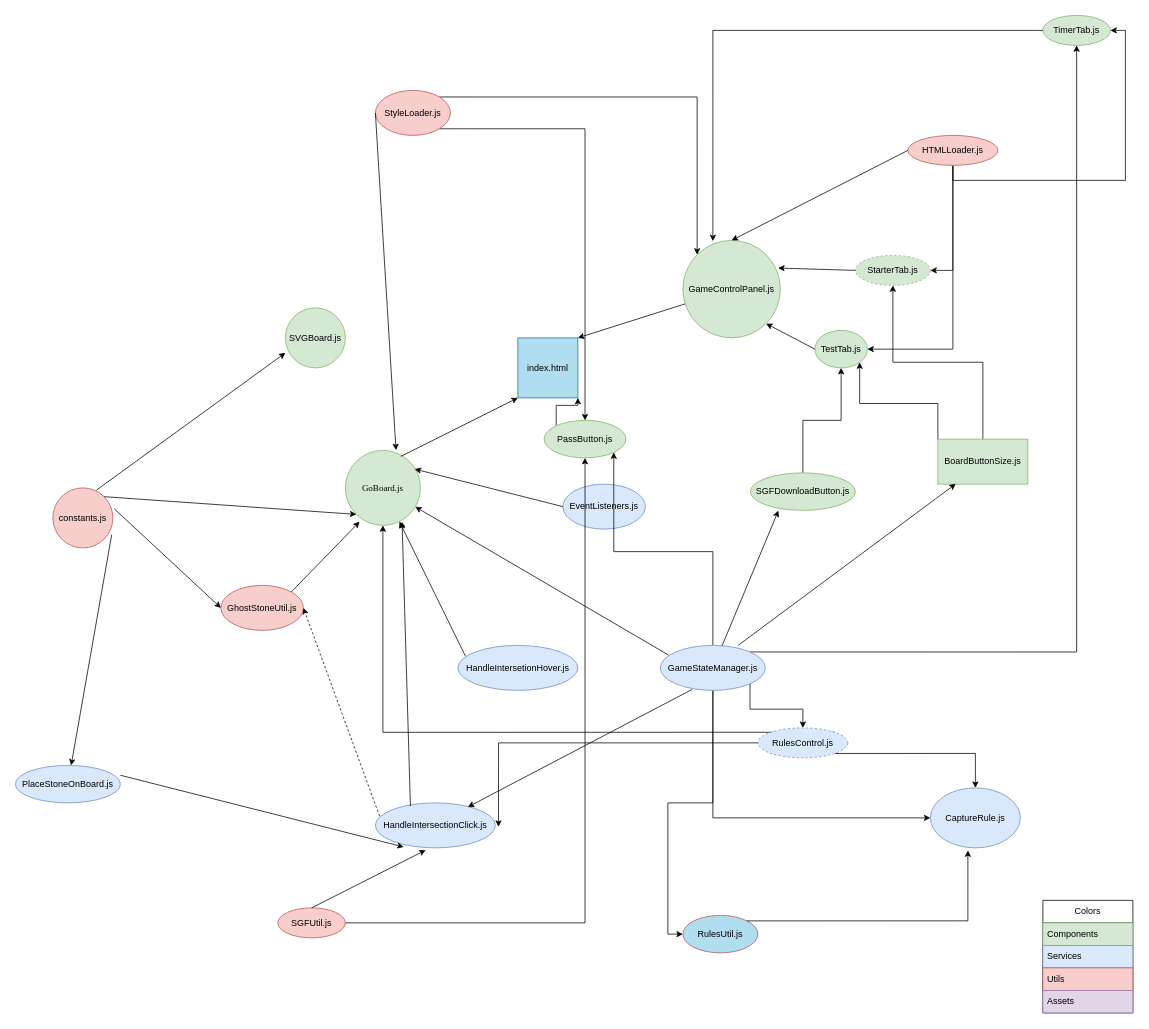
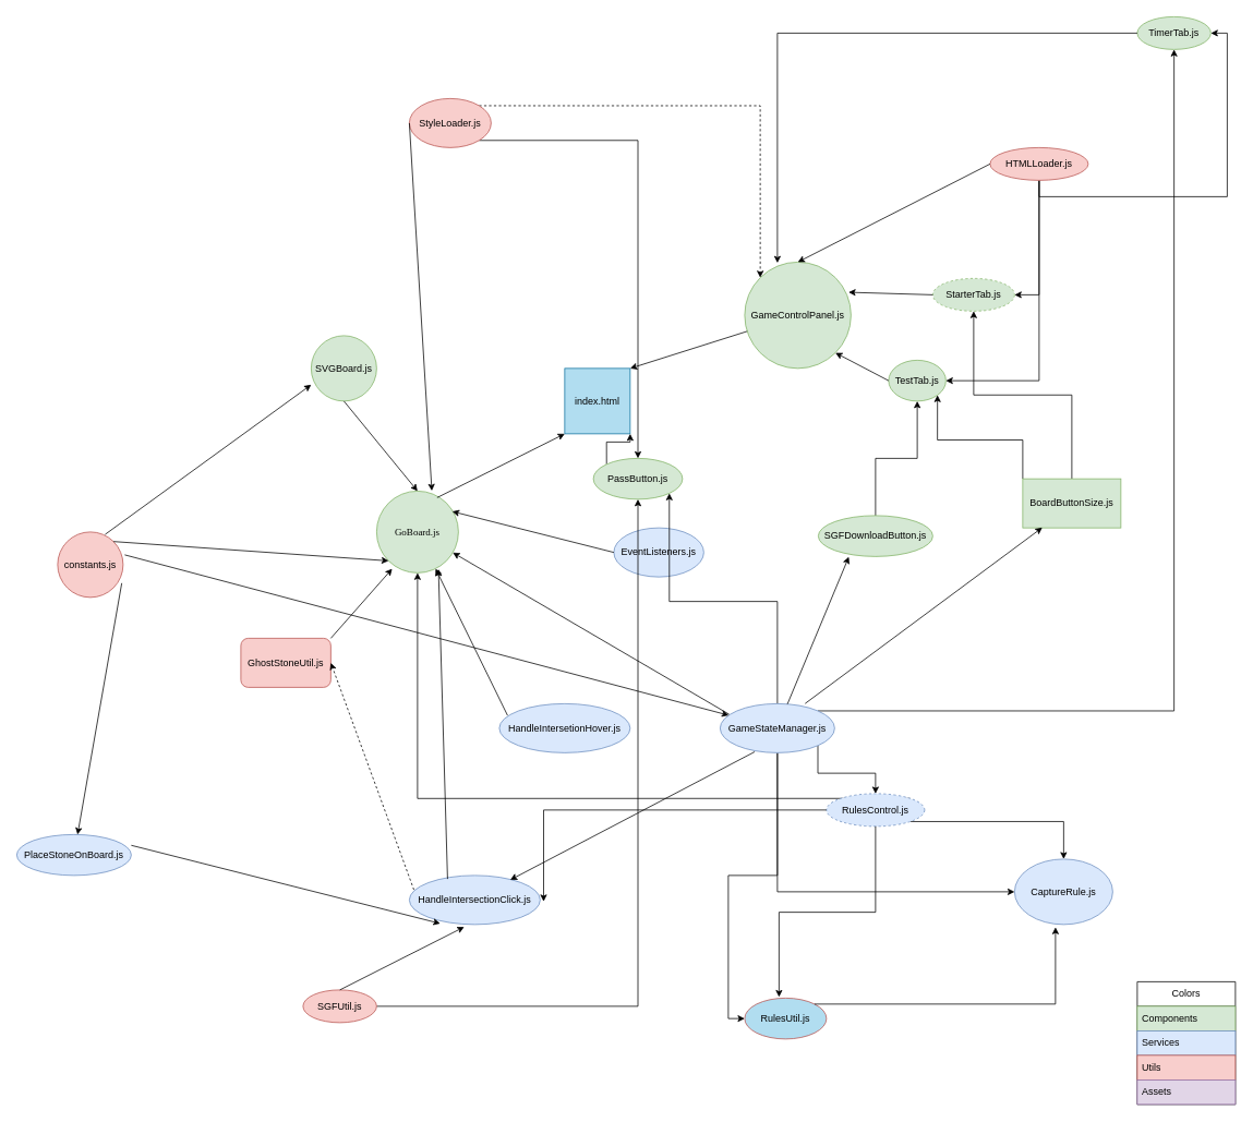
  <mxCell id="0" />
  <mxCell id="1" parent="0" />
  <mxCell id="2" value="GoBoard.js" style="ellipse;whiteSpace=wrap;html=1;aspect=fixed;fillColor=#d5e8d4;strokeColor=#82b366;fontFamily=Verdana;labelBackgroundColor=none;" parent="1" vertex="1"><mxGeometry x="460" y="600" width="100" height="100" as="geometry" /></mxCell>
  <mxCell id="3" value="Colors" style="swimlane;fontStyle=0;childLayout=stackLayout;horizontal=1;startSize=30;horizontalStack=0;resizeParent=1;resizeParentMax=0;resizeLast=0;collapsible=1;marginBottom=0;whiteSpace=wrap;html=1;" parent="1" vertex="1"><mxGeometry x="1390" y="1200" width="120" height="150" as="geometry"><mxRectangle x="590" y="390" width="80" height="30" as="alternateBounds" /></mxGeometry></mxCell>
  <mxCell id="4" value="Components" style="text;strokeColor=#82b366;fillColor=#d5e8d4;align=left;verticalAlign=middle;spacingLeft=4;spacingRight=4;overflow=hidden;points=[[0,0.5],[1,0.5]];portConstraint=eastwest;rotatable=0;whiteSpace=wrap;html=1;" parent="3" vertex="1"><mxGeometry y="30" width="120" height="30" as="geometry" /></mxCell>
  <mxCell id="5" value="Services" style="text;strokeColor=#6c8ebf;fillColor=#dae8fc;align=left;verticalAlign=middle;spacingLeft=4;spacingRight=4;overflow=hidden;points=[[0,0.5],[1,0.5]];portConstraint=eastwest;rotatable=0;whiteSpace=wrap;html=1;" parent="3" vertex="1"><mxGeometry y="60" width="120" height="30" as="geometry" /></mxCell>
  <mxCell id="6" value="Utils" style="text;strokeColor=#b85450;fillColor=#f8cecc;align=left;verticalAlign=middle;spacingLeft=4;spacingRight=4;overflow=hidden;points=[[0,0.5],[1,0.5]];portConstraint=eastwest;rotatable=0;whiteSpace=wrap;html=1;" parent="3" vertex="1"><mxGeometry y="90" width="120" height="30" as="geometry" /></mxCell>
  <mxCell id="7" value="Assets" style="text;strokeColor=#9673a6;fillColor=#e1d5e7;align=left;verticalAlign=middle;spacingLeft=4;spacingRight=4;overflow=hidden;points=[[0,0.5],[1,0.5]];portConstraint=eastwest;rotatable=0;whiteSpace=wrap;html=1;" parent="3" vertex="1"><mxGeometry y="120" width="120" height="30" as="geometry" /></mxCell>
  <mxCell id="8" value="constants.js" style="ellipse;whiteSpace=wrap;html=1;aspect=fixed;fillColor=#f8cecc;strokeColor=#b85450;" parent="1" vertex="1"><mxGeometry x="70" y="650" width="80" height="80" as="geometry" /></mxCell>
  <mxCell id="9" value="" style="endArrow=classic;html=1;rounded=0;exitX=1;exitY=0;exitDx=0;exitDy=0;entryX=0;entryY=1;entryDx=0;entryDy=0;" parent="1" source="8" target="2" edge="1"><mxGeometry width="50" height="50" relative="1" as="geometry"><mxPoint x="460" y="860" as="sourcePoint" /><mxPoint x="510" y="810" as="targetPoint" /></mxGeometry></mxCell>
  <mxCell id="10" value="SVGBoard.js" style="ellipse;whiteSpace=wrap;html=1;aspect=fixed;fillColor=#d5e8d4;strokeColor=#82b366;" parent="1" vertex="1"><mxGeometry x="380" y="410" width="80" height="80" as="geometry" /></mxCell>
  <mxCell id="11" value="index.html" style="whiteSpace=wrap;html=1;aspect=fixed;fillColor=#b1ddf0;strokeColor=#10739e;" parent="1" vertex="1"><mxGeometry x="690" y="450" width="80" height="80" as="geometry" /></mxCell>
+ <mxCell id="12" value="" style="endArrow=classic;html=1;rounded=0;exitX=0.5;exitY=1;exitDx=0;exitDy=0;entryX=0.5;entryY=0;entryDx=0;entryDy=0;" parent="1" source="10" target="2" edge="1"><mxGeometry width="50" height="50" relative="1" as="geometry"><mxPoint x="460" y="860" as="sourcePoint" /><mxPoint x="510" y="810" as="targetPoint" /></mxGeometry></mxCell>
  <mxCell id="13" style="edgeStyle=orthogonalEdgeStyle;rounded=0;orthogonalLoop=1;jettySize=auto;html=1;exitX=0.5;exitY=0;exitDx=0;exitDy=0;entryX=0.5;entryY=1;entryDx=0;entryDy=0;" parent="1" source="15" target="58" edge="1"><mxGeometry relative="1" as="geometry" /></mxCell>
  <mxCell id="14" style="edgeStyle=orthogonalEdgeStyle;rounded=0;orthogonalLoop=1;jettySize=auto;html=1;exitX=0;exitY=0;exitDx=0;exitDy=0;entryX=1;entryY=1;entryDx=0;entryDy=0;" parent="1" source="15" target="49" edge="1"><mxGeometry relative="1" as="geometry" /></mxCell>
  <mxCell id="15" value="BoardButtonSize.js" style="whiteSpace=wrap;html=1;fillColor=#d5e8d4;strokeColor=#82b366;rounded=0;" parent="1" vertex="1"><mxGeometry x="1250" y="585" width="120" height="60" as="geometry" /></mxCell>
  <mxCell id="16" style="edgeStyle=orthogonalEdgeStyle;rounded=0;orthogonalLoop=1;jettySize=auto;html=1;exitX=1;exitY=1;exitDx=0;exitDy=0;entryX=0.5;entryY=0;entryDx=0;entryDy=0;" parent="1" source="18" target="67" edge="1"><mxGeometry relative="1" as="geometry" /></mxCell>
- <mxCell id="17" style="edgeStyle=orthogonalEdgeStyle;rounded=0;orthogonalLoop=1;jettySize=auto;html=1;exitX=1;exitY=0;exitDx=0;exitDy=0;entryX=0;entryY=0;entryDx=0;entryDy=0;" parent="1" source="18" target="50" edge="1"><mxGeometry relative="1" as="geometry" /></mxCell>
+ <mxCell id="17" style="edgeStyle=orthogonalEdgeStyle;rounded=0;orthogonalLoop=1;jettySize=auto;html=1;exitX=1;exitY=0;exitDx=0;exitDy=0;entryX=0;entryY=0;entryDx=0;entryDy=0;dashed=1;" parent="1" source="18" target="50" edge="1"><mxGeometry relative="1" as="geometry" /></mxCell>
  <mxCell id="18" value="StyleLoader.js" style="ellipse;whiteSpace=wrap;html=1;fillColor=#f8cecc;strokeColor=#b85450;" parent="1" vertex="1"><mxGeometry x="500" y="120" width="100" height="60" as="geometry" /></mxCell>
  <mxCell id="19" value="" style="endArrow=classic;html=1;rounded=0;exitX=0;exitY=0.5;exitDx=0;exitDy=0;entryX=0.675;entryY=-0.003;entryDx=0;entryDy=0;entryPerimeter=0;" parent="1" source="18" target="2" edge="1"><mxGeometry width="50" height="50" relative="1" as="geometry"><mxPoint x="410" y="860" as="sourcePoint" /><mxPoint x="460" y="810" as="targetPoint" /></mxGeometry></mxCell>
  <mxCell id="20" value="EventListeners.js" style="ellipse;whiteSpace=wrap;html=1;fillColor=#dae8fc;strokeColor=#6c8ebf;" parent="1" vertex="1"><mxGeometry x="750" y="645" width="110" height="60" as="geometry" /></mxCell>
  <mxCell id="21" value="" style="endArrow=classic;html=1;rounded=0;exitX=0;exitY=0.5;exitDx=0;exitDy=0;entryX=0.925;entryY=0.25;entryDx=0;entryDy=0;entryPerimeter=0;" parent="1" source="20" target="2" edge="1"><mxGeometry width="50" height="50" relative="1" as="geometry"><mxPoint x="410" y="860" as="sourcePoint" /><mxPoint x="530" y="750" as="targetPoint" /></mxGeometry></mxCell>
- <mxCell id="22" value="GhostStoneUtil.js" style="ellipse;whiteSpace=wrap;html=1;fillColor=#f8cecc;strokeColor=#b85450;" parent="1" vertex="1"><mxGeometry x="294" y="780" width="110" height="60" as="geometry" /></mxCell>
+ <mxCell id="22" value="GhostStoneUtil.js" style="whiteSpace=wrap;html=1;fillColor=#f8cecc;strokeColor=#b85450;rounded=1;" parent="1" vertex="1"><mxGeometry x="294" y="780" width="110" height="60" as="geometry" /></mxCell>
  <mxCell id="23" value="" style="endArrow=classic;html=1;rounded=0;exitX=1;exitY=0;exitDx=0;exitDy=0;entryX=0.19;entryY=0.95;entryDx=0;entryDy=0;entryPerimeter=0;" parent="1" source="22" target="2" edge="1"><mxGeometry width="50" height="50" relative="1" as="geometry"><mxPoint x="410" y="860" as="sourcePoint" /><mxPoint x="440" y="940" as="targetPoint" /></mxGeometry></mxCell>
  <mxCell id="24" value="HandleIntersectionClick.js" style="ellipse;whiteSpace=wrap;html=1;fillColor=#dae8fc;strokeColor=#6c8ebf;" parent="1" vertex="1"><mxGeometry x="500" y="1070" width="160" height="60" as="geometry" /></mxCell>
  <mxCell id="25" value="HandleIntersetionHover.js" style="ellipse;whiteSpace=wrap;html=1;fillColor=#dae8fc;strokeColor=#6c8ebf;" parent="1" vertex="1"><mxGeometry x="610" y="860" width="160" height="60" as="geometry" /></mxCell>
  <mxCell id="26" value="" style="endArrow=classic;html=1;rounded=0;entryX=0.756;entryY=0.954;entryDx=0;entryDy=0;entryPerimeter=0;exitX=0.292;exitY=0.072;exitDx=0;exitDy=0;exitPerimeter=0;" parent="1" source="24" target="2" edge="1"><mxGeometry width="50" height="50" relative="1" as="geometry"><mxPoint x="620" y="1065.5" as="sourcePoint" /><mxPoint x="540" y="834.5" as="targetPoint" /></mxGeometry></mxCell>
  <mxCell id="27" value="" style="endArrow=classic;html=1;rounded=0;exitX=0.063;exitY=0.239;exitDx=0;exitDy=0;exitPerimeter=0;" parent="1" source="25" target="2" edge="1"><mxGeometry width="50" height="50" relative="1" as="geometry"><mxPoint x="530" y="970" as="sourcePoint" /><mxPoint x="580" y="920" as="targetPoint" /></mxGeometry></mxCell>
  <mxCell id="28" style="edgeStyle=orthogonalEdgeStyle;rounded=0;orthogonalLoop=1;jettySize=auto;html=1;exitX=1;exitY=0;exitDx=0;exitDy=0;" parent="1" source="33" target="61" edge="1"><mxGeometry relative="1" as="geometry" /></mxCell>
  <mxCell id="29" style="edgeStyle=orthogonalEdgeStyle;rounded=0;orthogonalLoop=1;jettySize=auto;html=1;exitX=1;exitY=1;exitDx=0;exitDy=0;entryX=0.5;entryY=0;entryDx=0;entryDy=0;" parent="1" source="33" target="64" edge="1"><mxGeometry relative="1" as="geometry" /></mxCell>
  <mxCell id="30" style="edgeStyle=orthogonalEdgeStyle;rounded=0;orthogonalLoop=1;jettySize=auto;html=1;exitX=0.5;exitY=0;exitDx=0;exitDy=0;entryX=1;entryY=1;entryDx=0;entryDy=0;" parent="1" source="33" target="67" edge="1"><mxGeometry relative="1" as="geometry" /></mxCell>
  <mxCell id="31" style="edgeStyle=orthogonalEdgeStyle;rounded=0;orthogonalLoop=1;jettySize=auto;html=1;exitX=0.5;exitY=1;exitDx=0;exitDy=0;entryX=0;entryY=0.5;entryDx=0;entryDy=0;" parent="1" source="33" target="68" edge="1"><mxGeometry relative="1" as="geometry" /></mxCell>
  <mxCell id="32" style="edgeStyle=orthogonalEdgeStyle;rounded=0;orthogonalLoop=1;jettySize=auto;html=1;exitX=0.5;exitY=1;exitDx=0;exitDy=0;entryX=0;entryY=0.5;entryDx=0;entryDy=0;" parent="1" source="33" target="69" edge="1"><mxGeometry relative="1" as="geometry" /></mxCell>
  <mxCell id="33" value="GameStateManager.js" style="ellipse;whiteSpace=wrap;html=1;fillColor=#dae8fc;strokeColor=#6c8ebf;" parent="1" vertex="1"><mxGeometry x="880" y="860" width="140" height="60" as="geometry" /></mxCell>
  <mxCell id="34" value="" style="endArrow=classic;html=1;rounded=0;exitX=0.079;exitY=0.217;exitDx=0;exitDy=0;exitPerimeter=0;" parent="1" source="33" target="2" edge="1"><mxGeometry width="50" height="50" relative="1" as="geometry"><mxPoint x="530" y="970" as="sourcePoint" /><mxPoint x="580" y="920" as="targetPoint" /></mxGeometry></mxCell>
  <mxCell id="35" value="" style="endArrow=classic;html=1;rounded=0;entryX=0.771;entryY=0.091;entryDx=0;entryDy=0;exitX=0.302;exitY=0.98;exitDx=0;exitDy=0;exitPerimeter=0;entryPerimeter=0;" parent="1" source="33" target="24" edge="1"><mxGeometry width="50" height="50" relative="1" as="geometry"><mxPoint x="910" y="885" as="sourcePoint" /><mxPoint x="390" y="1060" as="targetPoint" /></mxGeometry></mxCell>
  <mxCell id="36" value="PlaceStoneOnBoard.js" style="ellipse;whiteSpace=wrap;html=1;fillColor=#dae8fc;strokeColor=#6c8ebf;" parent="1" vertex="1"><mxGeometry x="20" y="1020" width="140" height="50" as="geometry" /></mxCell>
  <mxCell id="37" value="" style="endArrow=classic;html=1;rounded=0;exitX=1;exitY=0.264;exitDx=0;exitDy=0;exitPerimeter=0;entryX=0.236;entryY=0.98;entryDx=0;entryDy=0;entryPerimeter=0;" parent="1" source="36" target="24" edge="1"><mxGeometry width="50" height="50" relative="1" as="geometry"><mxPoint x="510" y="970" as="sourcePoint" /><mxPoint x="560" y="920" as="targetPoint" /></mxGeometry></mxCell>
  <mxCell id="38" value="" style="endArrow=classic;html=1;rounded=0;exitX=0.98;exitY=0.782;exitDx=0;exitDy=0;exitPerimeter=0;" parent="1" source="8" target="36" edge="1"><mxGeometry width="50" height="50" relative="1" as="geometry"><mxPoint x="190" y="1080" as="sourcePoint" /><mxPoint x="600" y="920" as="targetPoint" /></mxGeometry></mxCell>
- <mxCell id="39" value="" style="endArrow=classic;html=1;rounded=0;exitX=1.025;exitY=0.35;exitDx=0;exitDy=0;exitPerimeter=0;entryX=0;entryY=0.5;entryDx=0;entryDy=0;" parent="1" source="8" target="22" edge="1"><mxGeometry width="50" height="50" relative="1" as="geometry"><mxPoint x="550" y="970" as="sourcePoint" /><mxPoint x="350" y="970" as="targetPoint" /></mxGeometry></mxCell>
+ <mxCell id="39" value="" style="endArrow=classic;html=1;rounded=0;exitX=1.025;exitY=0.35;exitDx=0;exitDy=0;exitPerimeter=0;" parent="1" source="8" target="33" edge="1"><mxGeometry width="50" height="50" relative="1" as="geometry"><mxPoint x="550" y="970" as="sourcePoint" /><mxPoint x="350" y="970" as="targetPoint" /></mxGeometry></mxCell>
  <mxCell id="40" value="" style="endArrow=classic;html=1;rounded=0;exitX=0.725;exitY=0.038;exitDx=0;exitDy=0;exitPerimeter=0;entryX=0;entryY=0.75;entryDx=0;entryDy=0;entryPerimeter=0;" parent="1" source="8" target="10" edge="1"><mxGeometry width="50" height="50" relative="1" as="geometry"><mxPoint x="550" y="870" as="sourcePoint" /><mxPoint x="600" y="820" as="targetPoint" /></mxGeometry></mxCell>
  <mxCell id="41" value="" style="endArrow=classic;html=1;rounded=0;exitX=0.74;exitY=0.08;exitDx=0;exitDy=0;exitPerimeter=0;entryX=0;entryY=1;entryDx=0;entryDy=0;" parent="1" source="2" target="11" edge="1"><mxGeometry width="50" height="50" relative="1" as="geometry"><mxPoint x="430" y="730" as="sourcePoint" /><mxPoint x="480" y="680" as="targetPoint" /></mxGeometry></mxCell>
  <mxCell id="42" value="" style="endArrow=classic;html=1;rounded=0;exitX=0.035;exitY=0.294;exitDx=0;exitDy=0;exitPerimeter=0;entryX=1;entryY=0.5;entryDx=0;entryDy=0;curved=0;dashed=1;" parent="1" source="24" target="22" edge="1"><mxGeometry width="50" height="50" relative="1" as="geometry"><mxPoint x="590" y="980" as="sourcePoint" /><mxPoint x="640" y="930" as="targetPoint" /></mxGeometry></mxCell>
  <mxCell id="43" style="edgeStyle=orthogonalEdgeStyle;rounded=0;orthogonalLoop=1;jettySize=auto;html=1;exitX=1;exitY=0.5;exitDx=0;exitDy=0;" parent="1" source="44" target="67" edge="1"><mxGeometry relative="1" as="geometry" /></mxCell>
  <mxCell id="44" value="SGFUtil.js" style="ellipse;whiteSpace=wrap;html=1;fillColor=#f8cecc;strokeColor=#b85450;" parent="1" vertex="1"><mxGeometry x="370" y="1210" width="90" height="40" as="geometry" /></mxCell>
  <mxCell id="45" value="" style="endArrow=classic;html=1;rounded=0;exitX=0.5;exitY=0;exitDx=0;exitDy=0;entryX=0.419;entryY=1.05;entryDx=0;entryDy=0;entryPerimeter=0;" parent="1" source="44" target="24" edge="1"><mxGeometry width="50" height="50" relative="1" as="geometry"><mxPoint x="770" y="1030" as="sourcePoint" /><mxPoint x="820" y="980" as="targetPoint" /></mxGeometry></mxCell>
  <mxCell id="46" style="edgeStyle=orthogonalEdgeStyle;rounded=0;orthogonalLoop=1;jettySize=auto;html=1;exitX=0.5;exitY=0;exitDx=0;exitDy=0;entryX=0.5;entryY=1;entryDx=0;entryDy=0;" parent="1" source="47" target="49" edge="1"><mxGeometry relative="1" as="geometry" /></mxCell>
  <mxCell id="47" value="SGFDownloadButton.js" style="ellipse;whiteSpace=wrap;html=1;fillColor=#d5e8d4;strokeColor=#82b366;" parent="1" vertex="1"><mxGeometry x="1000" y="630" width="140" height="50" as="geometry" /></mxCell>
  <mxCell id="48" value="" style="endArrow=classic;html=1;rounded=0;entryX=0.267;entryY=1.007;entryDx=0;entryDy=0;entryPerimeter=0;" parent="1" source="33" target="47" edge="1"><mxGeometry width="50" height="50" relative="1" as="geometry"><mxPoint x="750" y="910" as="sourcePoint" /><mxPoint x="800" y="860" as="targetPoint" /></mxGeometry></mxCell>
  <mxCell id="49" value="TestTab.js" style="ellipse;whiteSpace=wrap;html=1;fillColor=#d5e8d4;strokeColor=#82b366;" parent="1" vertex="1"><mxGeometry x="1086" y="440" width="70" height="50" as="geometry" /></mxCell>
  <mxCell id="50" value="GameControlPanel.js" style="ellipse;whiteSpace=wrap;html=1;aspect=fixed;fillColor=#d5e8d4;strokeColor=#82b366;" parent="1" vertex="1"><mxGeometry x="910" y="320" width="130" height="130" as="geometry" /></mxCell>
  <mxCell id="51" value="" style="endArrow=classic;html=1;rounded=0;entryX=1;entryY=0;entryDx=0;entryDy=0;" parent="1" source="50" target="11" edge="1"><mxGeometry width="50" height="50" relative="1" as="geometry"><mxPoint x="880" y="550" as="sourcePoint" /><mxPoint x="930" y="500" as="targetPoint" /></mxGeometry></mxCell>
  <mxCell id="52" style="edgeStyle=orthogonalEdgeStyle;rounded=0;orthogonalLoop=1;jettySize=auto;html=1;exitX=0.5;exitY=1;exitDx=0;exitDy=0;entryX=1;entryY=0.5;entryDx=0;entryDy=0;" parent="1" source="55" target="58" edge="1"><mxGeometry relative="1" as="geometry" /></mxCell>
  <mxCell id="53" style="edgeStyle=orthogonalEdgeStyle;rounded=0;orthogonalLoop=1;jettySize=auto;html=1;exitX=0.5;exitY=1;exitDx=0;exitDy=0;entryX=1;entryY=0.5;entryDx=0;entryDy=0;" parent="1" source="55" target="49" edge="1"><mxGeometry relative="1" as="geometry" /></mxCell>
  <mxCell id="54" style="edgeStyle=orthogonalEdgeStyle;rounded=0;orthogonalLoop=1;jettySize=auto;html=1;exitX=0.5;exitY=1;exitDx=0;exitDy=0;entryX=1;entryY=0.5;entryDx=0;entryDy=0;" parent="1" source="55" target="61" edge="1"><mxGeometry relative="1" as="geometry" /></mxCell>
  <mxCell id="55" value="HTMLLoader.js" style="ellipse;whiteSpace=wrap;html=1;fillColor=#f8cecc;strokeColor=#b85450;" parent="1" vertex="1"><mxGeometry x="1210" y="180" width="120" height="40" as="geometry" /></mxCell>
  <mxCell id="56" value="" style="endArrow=classic;html=1;rounded=0;exitX=0;exitY=0.5;exitDx=0;exitDy=0;entryX=0.5;entryY=0;entryDx=0;entryDy=0;" parent="1" source="55" target="50" edge="1"><mxGeometry width="50" height="50" relative="1" as="geometry"><mxPoint x="940" y="730" as="sourcePoint" /><mxPoint x="990" y="680" as="targetPoint" /></mxGeometry></mxCell>
  <mxCell id="57" value="" style="endArrow=classic;html=1;rounded=0;exitX=0.742;exitY=-0.003;exitDx=0;exitDy=0;exitPerimeter=0;entryX=0.199;entryY=0.994;entryDx=0;entryDy=0;entryPerimeter=0;" parent="1" source="33" target="15" edge="1"><mxGeometry width="50" height="50" relative="1" as="geometry"><mxPoint x="850" y="730" as="sourcePoint" /><mxPoint x="900" y="680" as="targetPoint" /></mxGeometry></mxCell>
  <mxCell id="58" value="StarterTab.js" style="ellipse;whiteSpace=wrap;html=1;fillColor=#d5e8d4;strokeColor=#82b366;dashed=1;" parent="1" vertex="1"><mxGeometry x="1140" y="340" width="100" height="40" as="geometry" /></mxCell>
  <mxCell id="59" value="" style="endArrow=classic;html=1;rounded=0;entryX=1;entryY=1;entryDx=0;entryDy=0;exitX=0;exitY=0.5;exitDx=0;exitDy=0;" parent="1" source="49" target="50" edge="1"><mxGeometry width="50" height="50" relative="1" as="geometry"><mxPoint x="940" y="680" as="sourcePoint" /><mxPoint x="990" y="630" as="targetPoint" /></mxGeometry></mxCell>
  <mxCell id="60" value="" style="endArrow=classic;html=1;rounded=0;entryX=0.977;entryY=0.284;entryDx=0;entryDy=0;entryPerimeter=0;exitX=0;exitY=0.5;exitDx=0;exitDy=0;" parent="1" source="58" target="50" edge="1"><mxGeometry width="50" height="50" relative="1" as="geometry"><mxPoint x="940" y="680" as="sourcePoint" /><mxPoint x="990" y="630" as="targetPoint" /></mxGeometry></mxCell>
  <mxCell id="61" value="TimerTab.js" style="ellipse;whiteSpace=wrap;html=1;fillColor=#d5e8d4;strokeColor=#82b366;" parent="1" vertex="1"><mxGeometry x="1390" y="20" width="90" height="40" as="geometry" /></mxCell>
  <mxCell id="62" style="edgeStyle=orthogonalEdgeStyle;rounded=0;orthogonalLoop=1;jettySize=auto;html=1;exitX=1;exitY=0;exitDx=0;exitDy=0;entryX=0.5;entryY=1;entryDx=0;entryDy=0;" parent="1" source="64" target="2" edge="1"><mxGeometry relative="1" as="geometry" /></mxCell>
  <mxCell id="63" style="edgeStyle=orthogonalEdgeStyle;rounded=0;orthogonalLoop=1;jettySize=auto;html=1;exitX=1;exitY=1;exitDx=0;exitDy=0;" parent="1" source="64" target="68" edge="1"><mxGeometry relative="1" as="geometry" /></mxCell>
  <mxCell id="64" value="RulesControl.js" style="ellipse;whiteSpace=wrap;html=1;fillColor=#dae8fc;strokeColor=#6c8ebf;dashed=1;" parent="1" vertex="1"><mxGeometry x="1010" y="970" width="120" height="40" as="geometry" /></mxCell>
  <mxCell id="65" style="edgeStyle=orthogonalEdgeStyle;rounded=0;orthogonalLoop=1;jettySize=auto;html=1;exitX=0;exitY=0.5;exitDx=0;exitDy=0;entryX=1.026;entryY=0.531;entryDx=0;entryDy=0;entryPerimeter=0;" parent="1" source="64" target="24" edge="1"><mxGeometry relative="1" as="geometry" /></mxCell>
  <mxCell id="66" style="edgeStyle=orthogonalEdgeStyle;rounded=0;orthogonalLoop=1;jettySize=auto;html=1;exitX=0;exitY=0;exitDx=0;exitDy=0;entryX=1;entryY=1;entryDx=0;entryDy=0;" parent="1" source="67" target="11" edge="1"><mxGeometry relative="1" as="geometry" /></mxCell>
  <mxCell id="67" value="PassButton.js" style="ellipse;whiteSpace=wrap;html=1;fillColor=#d5e8d4;strokeColor=#82b366;" parent="1" vertex="1"><mxGeometry x="725" y="560" width="109" height="50" as="geometry" /></mxCell>
  <mxCell id="68" value="CaptureRule.js" style="ellipse;whiteSpace=wrap;html=1;fillColor=#dae8fc;strokeColor=#6c8ebf;" parent="1" vertex="1"><mxGeometry x="1240" y="1050" width="120" height="80" as="geometry" /></mxCell>
  <mxCell id="69" value="RulesUtil.js" style="ellipse;whiteSpace=wrap;html=1;fillColor=#b1ddf0;strokeColor=#b85450;" parent="1" vertex="1"><mxGeometry x="910" y="1220" width="100" height="50" as="geometry" /></mxCell>
  <mxCell id="70" style="edgeStyle=orthogonalEdgeStyle;rounded=0;orthogonalLoop=1;jettySize=auto;html=1;exitX=1;exitY=0;exitDx=0;exitDy=0;entryX=0.417;entryY=1.042;entryDx=0;entryDy=0;entryPerimeter=0;" parent="1" source="69" target="68" edge="1"><mxGeometry relative="1" as="geometry" /></mxCell>
+ <mxCell id="71" style="edgeStyle=orthogonalEdgeStyle;rounded=0;orthogonalLoop=1;jettySize=auto;html=1;exitX=0.5;exitY=1;exitDx=0;exitDy=0;entryX=0.42;entryY=-0.026;entryDx=0;entryDy=0;entryPerimeter=0;" parent="1" source="64" target="69" edge="1"><mxGeometry relative="1" as="geometry" /></mxCell>
  <mxCell id="72" style="edgeStyle=orthogonalEdgeStyle;rounded=0;orthogonalLoop=1;jettySize=auto;html=1;exitX=0;exitY=0.5;exitDx=0;exitDy=0;entryX=0.308;entryY=0.008;entryDx=0;entryDy=0;entryPerimeter=0;" parent="1" source="61" target="50" edge="1"><mxGeometry relative="1" as="geometry" /></mxCell>
